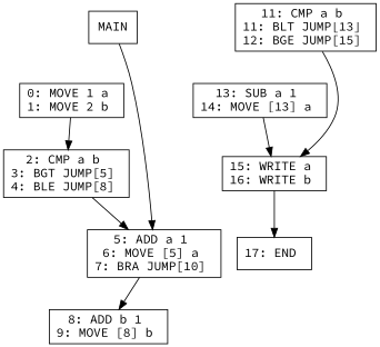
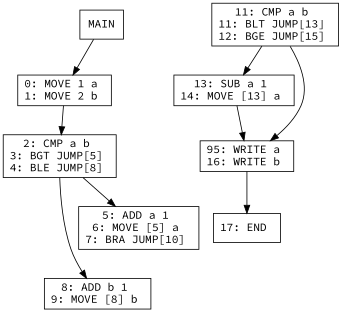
  digraph {
    fontname="Source Code Pro"
    node [fontname="Source Code Pro" shape=box]
    edge [fontname="Source Code Pro"]
    n1 [label=MAIN]
    n2 [label="0: MOVE 1 a \n1: MOVE 2 b \n"]
    n3 [label="2: CMP a b \n3: BGT JUMP[5] \n4: BLE JUMP[8] \n"]
    n4 [label="5: ADD a 1 \n6: MOVE [5] a \n7: BRA JUMP[10] \n"]
    n5 [label="8: ADD b 1 \n9: MOVE [8] b \n"]
    n6 [label="11: CMP a b \n11: BLT JUMP[13] \n12: BGE JUMP[15] \n"]
    n7 [label="13: SUB a 1 \n14: MOVE [13] a \n"]
-   n8 [label="15: WRITE a \n16: WRITE b \n"]
+   n8 [label="95: WRITE a \n16: WRITE b \n"]
    n9 [label="17: END \n"]
-   n1 -> n4
+   n1 -> n2
    n2 -> n3
    n3 -> n4
-   n4 -> n5
+   n3 -> n5
+   n6 -> n7
    n6 -> n8
    n7 -> n8
    n8 -> n9
  }
